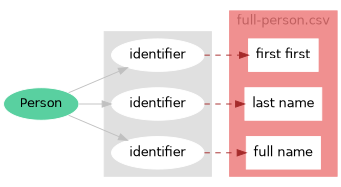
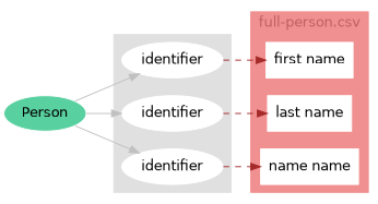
  digraph {
    fontname=helvetica
    rankdir=LR
    remincross=true
    splines=true
    node [color=white fontname=helvetica shape=ellipse style=filled]
    edge [color=brown fontname="helvetica-italic"]
    n1 [fontcolor=black height=0.5 label=identifier width=0.92075]
    n2 [fontcolor=black height=0.5 label=identifier width=0.92075]
    n3 [fontcolor=black height=0.5 label=identifier width=0.92075]
-   n4 [height=0.5 label="first first" shape=box width=0.75]
+   n4 [height=0.5 label="first name" shape=box width=0.75]
    n5 [height=0.5 label="last name" shape=box width=0.75]
-   n6 [height=0.5 label="full name" shape=box width=0.75]
+   n6 [height=0.5 label="name name" shape=box width=0.75]
    n7 [fillcolor="#59d0a0" height=0.5 label=Person width=1.0652]
    subgraph cluster_1 {
      color="#e0e0e0"
      fontcolor="#909090"
      rank=same
      style=filled
      n1
      n2
      n3
    }
    subgraph cluster_2 {
      color="#f09090"
      fontcolor="#c06060"
      label="full-person.csv"
      rank=same
      style=filled
      n4
      n5
      n6
    }
    n1 -> n4 [style=dashed]
    n2 -> n5 [style=dashed]
    n3 -> n6 [style=dashed]
    n7 -> n1 [color=gray]
    n7 -> n2 [color=gray]
    n7 -> n3 [color=gray]
  }
